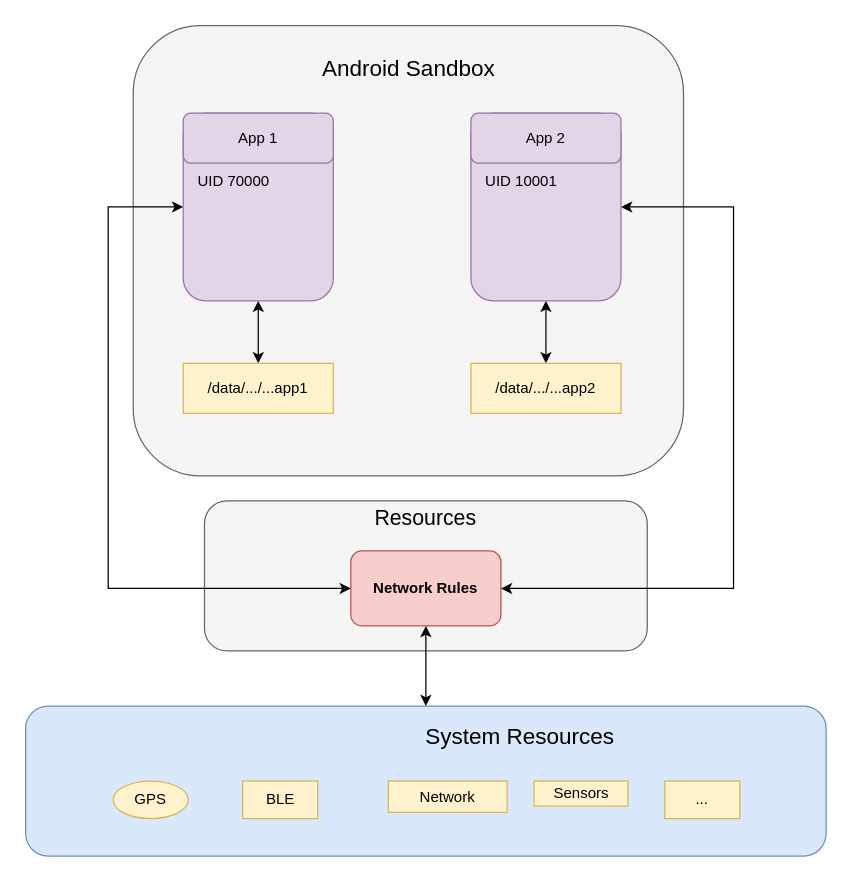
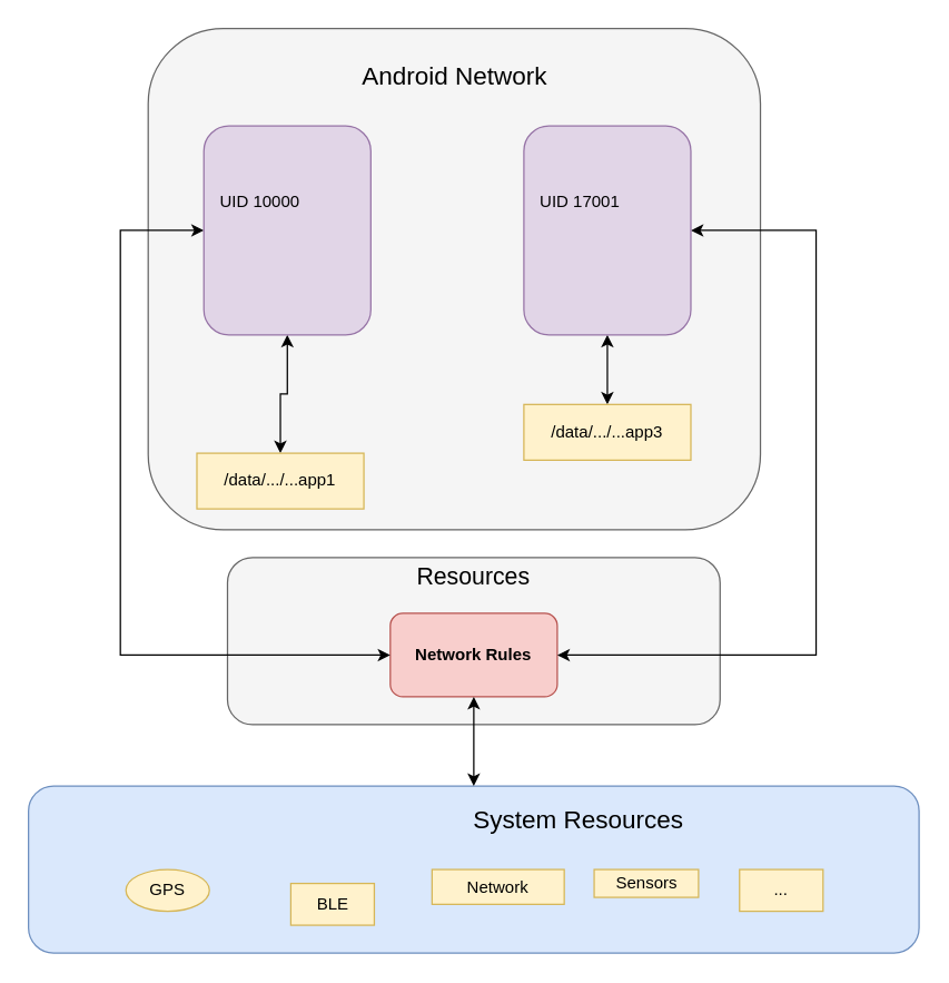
  <mxCell id="0" />
  <mxCell id="1" parent="0" />
  <mxCell id="2" value="" style="rounded=1;whiteSpace=wrap;html=1;fillColor=#f5f5f5;strokeColor=#666666;fontColor=#333333;" vertex="1" parent="1"><mxGeometry x="106" y="20" width="440" height="360" as="geometry" /></mxCell>
  <mxCell id="3" value="" style="rounded=1;whiteSpace=wrap;html=1;fillColor=#f5f5f5;fontColor=#333333;strokeColor=#666666;" vertex="1" parent="1"><mxGeometry x="163" y="400" width="354" height="120" as="geometry" /></mxCell>
  <mxCell id="4" value="&lt;b&gt;Network Rules&lt;/b&gt;" style="rounded=1;whiteSpace=wrap;html=1;fillColor=#f8cecc;strokeColor=#b85450;" vertex="1" parent="1"><mxGeometry x="280" y="440" width="120" height="60" as="geometry" /></mxCell>
  <mxCell id="5" value="" style="group;" vertex="1" connectable="0" parent="1"><mxGeometry x="20" y="564" width="640" height="120" as="geometry" /></mxCell>
  <mxCell id="6" value="" style="rounded=1;whiteSpace=wrap;html=1;fillColor=#dae8fc;strokeColor=#6c8ebf;" vertex="1" parent="5"><mxGeometry width="640" height="120" as="geometry" /></mxCell>
  <mxCell id="7" value="&lt;font style=&quot;font-size: 18px;&quot;&gt;System Resources&lt;/font&gt;" style="text;html=1;align=center;verticalAlign=middle;whiteSpace=wrap;rounded=0;" vertex="1" parent="5"><mxGeometry x="308.5" y="10" width="173" height="30" as="geometry" /></mxCell>
  <mxCell id="8" value="GPS" style="ellipse;whiteSpace=wrap;html=1;fillColor=#fff2cc;strokeColor=#d6b656;" vertex="1" parent="5"><mxGeometry x="70" y="60" width="60" height="30" as="geometry" /></mxCell>
- <mxCell id="9" value="BLE" style="rounded=0;whiteSpace=wrap;html=1;fillColor=#fff2cc;strokeColor=#d6b656;" vertex="1" parent="5"><mxGeometry x="173.5" y="60" width="60" height="30" as="geometry" /></mxCell>
+ <mxCell id="9" value="BLE" style="rounded=0;whiteSpace=wrap;html=1;fillColor=#fff2cc;strokeColor=#d6b656;" vertex="1" parent="5"><mxGeometry x="188.5" y="70" width="60" height="30" as="geometry" /></mxCell>
  <mxCell id="10" value="Network" style="rounded=0;whiteSpace=wrap;html=1;fillColor=#fff2cc;strokeColor=#d6b656;" vertex="1" parent="5"><mxGeometry x="290" y="60" width="95" height="25" as="geometry" /></mxCell>
  <mxCell id="11" value="Sensors" style="rounded=0;whiteSpace=wrap;html=1;fillColor=#fff2cc;strokeColor=#d6b656;" vertex="1" parent="5"><mxGeometry x="406.5" y="60" width="75" height="20" as="geometry" /></mxCell>
  <mxCell id="12" value="..." style="rounded=0;whiteSpace=wrap;html=1;fillColor=#fff2cc;strokeColor=#d6b656;" vertex="1" parent="5"><mxGeometry x="511" y="60" width="60" height="30" as="geometry" /></mxCell>
- <mxCell id="13" value="&lt;font style=&quot;font-size: 18px;&quot;&gt;Android Sandbox&lt;br&gt;&lt;/font&gt;" style="text;html=1;align=center;verticalAlign=middle;whiteSpace=wrap;rounded=0;" vertex="1" parent="1"><mxGeometry x="239.5" y="40" width="173" height="30" as="geometry" /></mxCell>
+ <mxCell id="13" value="&lt;font style=&quot;font-size: 18px;&quot;&gt;Android Network&lt;br&gt;&lt;/font&gt;" style="text;html=1;align=center;verticalAlign=middle;whiteSpace=wrap;rounded=0;" vertex="1" parent="1"><mxGeometry x="239.5" y="40" width="173" height="30" as="geometry" /></mxCell>
  <mxCell id="14" style="edgeStyle=orthogonalEdgeStyle;rounded=0;orthogonalLoop=1;jettySize=auto;html=1;startArrow=classic;startFill=1;" edge="1" parent="1" source="16" target="17"><mxGeometry relative="1" as="geometry" /></mxCell>
  <mxCell id="15" style="edgeStyle=orthogonalEdgeStyle;rounded=0;orthogonalLoop=1;jettySize=auto;html=1;entryX=0;entryY=0.5;entryDx=0;entryDy=0;startArrow=classic;startFill=1;" edge="1" parent="1" source="16" target="4"><mxGeometry relative="1" as="geometry"><Array as="points"><mxPoint x="86" y="165" /><mxPoint x="86" y="470" /></Array></mxGeometry></mxCell>
  <mxCell id="16" value="" style="rounded=1;whiteSpace=wrap;html=1;fillColor=#e1d5e7;strokeColor=#9673a6;" vertex="1" parent="1"><mxGeometry x="146" y="90" width="120" height="150" as="geometry" /></mxCell>
- <mxCell id="17" value="/data/.../...app1" style="rounded=0;whiteSpace=wrap;html=1;fillColor=#fff2cc;strokeColor=#d6b656;" vertex="1" parent="1"><mxGeometry x="146" y="290" width="120" height="40" as="geometry" /></mxCell>
- <mxCell id="18" value="App 1" style="rounded=1;whiteSpace=wrap;html=1;fillColor=#e1d5e7;strokeColor=#9673a6;" vertex="1" parent="1"><mxGeometry x="146" y="90" width="120" height="40" as="geometry" /></mxCell>
- <mxCell id="19" value="UID 70000" style="text;html=1;align=center;verticalAlign=middle;resizable=0;points=[];autosize=1;strokeColor=none;fillColor=none;" vertex="1" parent="1"><mxGeometry x="146" y="130" width="80" height="30" as="geometry" /></mxCell>
+ <mxCell id="17" value="/data/.../...app1" style="rounded=0;whiteSpace=wrap;html=1;fillColor=#fff2cc;strokeColor=#d6b656;" vertex="1" parent="1"><mxGeometry x="141" y="325" width="120" height="40" as="geometry" /></mxCell>
+ <mxCell id="19" value="UID 10000" style="text;html=1;align=center;verticalAlign=middle;resizable=0;points=[];autosize=1;strokeColor=none;fillColor=none;" vertex="1" parent="1"><mxGeometry x="146" y="130" width="80" height="30" as="geometry" /></mxCell>
  <mxCell id="20" style="edgeStyle=orthogonalEdgeStyle;rounded=0;orthogonalLoop=1;jettySize=auto;html=1;entryX=0.5;entryY=0;entryDx=0;entryDy=0;startArrow=classic;startFill=1;" edge="1" parent="1" source="22" target="23"><mxGeometry relative="1" as="geometry" /></mxCell>
  <mxCell id="21" style="edgeStyle=orthogonalEdgeStyle;rounded=0;orthogonalLoop=1;jettySize=auto;html=1;entryX=1;entryY=0.5;entryDx=0;entryDy=0;startArrow=classic;startFill=1;" edge="1" parent="1" source="22" target="4"><mxGeometry relative="1" as="geometry"><Array as="points"><mxPoint x="586" y="165" /><mxPoint x="586" y="470" /></Array></mxGeometry></mxCell>
  <mxCell id="22" value="" style="rounded=1;whiteSpace=wrap;html=1;fillColor=#e1d5e7;strokeColor=#9673a6;" vertex="1" parent="1"><mxGeometry x="376" y="90" width="120" height="150" as="geometry" /></mxCell>
- <mxCell id="23" value="/data/.../...app2" style="rounded=0;whiteSpace=wrap;html=1;fillColor=#fff2cc;strokeColor=#d6b656;" vertex="1" parent="1"><mxGeometry x="376" y="290" width="120" height="40" as="geometry" /></mxCell>
- <mxCell id="24" value="App 2" style="rounded=1;whiteSpace=wrap;html=1;fillColor=#e1d5e7;strokeColor=#9673a6;" vertex="1" parent="1"><mxGeometry x="376" y="90" width="120" height="40" as="geometry" /></mxCell>
- <mxCell id="25" value="UID 10001" style="text;html=1;align=center;verticalAlign=middle;resizable=0;points=[];autosize=1;strokeColor=none;fillColor=none;" vertex="1" parent="1"><mxGeometry x="376" y="130" width="80" height="30" as="geometry" /></mxCell>
+ <mxCell id="23" value="/data/.../...app3" style="rounded=0;whiteSpace=wrap;html=1;fillColor=#fff2cc;strokeColor=#d6b656;" vertex="1" parent="1"><mxGeometry x="376" y="290" width="120" height="40" as="geometry" /></mxCell>
+ <mxCell id="25" value="UID 17001" style="text;html=1;align=center;verticalAlign=middle;resizable=0;points=[];autosize=1;strokeColor=none;fillColor=none;" vertex="1" parent="1"><mxGeometry x="376" y="130" width="80" height="30" as="geometry" /></mxCell>
  <mxCell id="26" value="&lt;font style=&quot;font-size: 17px;&quot;&gt;Resources&lt;/font&gt;" style="text;html=1;align=center;verticalAlign=middle;whiteSpace=wrap;rounded=0;" vertex="1" parent="1"><mxGeometry x="310" y="400" width="60" height="30" as="geometry" /></mxCell>
  <mxCell id="27" style="edgeStyle=orthogonalEdgeStyle;rounded=0;orthogonalLoop=1;jettySize=auto;html=1;entryX=0.5;entryY=0;entryDx=0;entryDy=0;startArrow=classic;startFill=1;exitX=0.5;exitY=1;exitDx=0;exitDy=0;" edge="1" parent="1" source="4" target="6"><mxGeometry relative="1" as="geometry" /></mxCell>
